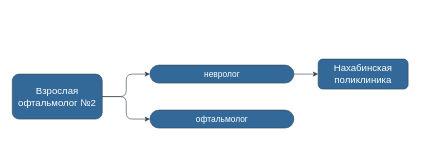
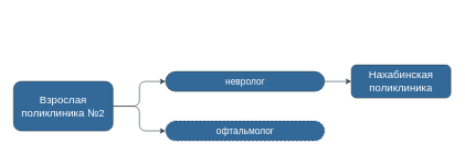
  <mxCell id="0" />
  <mxCell id="1" parent="0" />
  <mxCell id="2" value="&lt;span style=&quot;font-size: 14px&quot;&gt;невролог&lt;/span&gt;" style="rounded=1;whiteSpace=wrap;html=1;arcSize=50;shadow=0;fontColor=#FFFFFF;fillColor=#326999;strokeColor=#314350;" parent="1" vertex="1"><mxGeometry x="249.5" y="108" width="240" height="30" as="geometry" /></mxCell>
- <mxCell id="3" value="&lt;font style=&quot;font-size: 16px&quot;&gt;Взрослая офтальмолог №2&lt;br&gt;&lt;/font&gt;" style="rounded=1;whiteSpace=wrap;html=1;shadow=0;fontColor=#FFFFFF;fillColor=#326999;strokeColor=#314350;" parent="1" vertex="1"><mxGeometry x="20" y="123" width="150" height="75" as="geometry" /></mxCell>
+ <mxCell id="3" value="&lt;font style=&quot;font-size: 16px&quot;&gt;Взрослая поликлиника №2&lt;br&gt;&lt;/font&gt;" style="rounded=1;whiteSpace=wrap;html=1;shadow=0;fontColor=#FFFFFF;fillColor=#326999;strokeColor=#314350;" parent="1" vertex="1"><mxGeometry x="20" y="123" width="150" height="75" as="geometry" /></mxCell>
  <mxCell id="4" value="&lt;font&gt;&lt;font style=&quot;font-size: 16px&quot;&gt;Нахабинская поликлиника&lt;/font&gt;&lt;br&gt;&lt;/font&gt;" style="rounded=1;whiteSpace=wrap;html=1;shadow=0;fontColor=#FFFFFF;fillColor=#326999;strokeColor=#314350;" parent="1" vertex="1"><mxGeometry x="530" y="98" width="150" height="50" as="geometry" /></mxCell>
- <mxCell id="5" value="&lt;span style=&quot;font-size: 14px&quot;&gt;офтальмолог&lt;/span&gt;" style="rounded=1;whiteSpace=wrap;html=1;arcSize=50;shadow=0;fontColor=#FFFFFF;fillColor=#326999;strokeColor=#314350;" parent="1" vertex="1"><mxGeometry x="249.5" y="183" width="240" height="30" as="geometry" /></mxCell>
+ <mxCell id="5" value="&lt;span style=&quot;font-size: 14px&quot;&gt;офтальмолог&lt;/span&gt;" style="rounded=1;whiteSpace=wrap;html=1;arcSize=50;shadow=0;fontColor=#FFFFFF;fillColor=#326999;strokeColor=#314350;dashed=1;" parent="1" vertex="1"><mxGeometry x="249.5" y="183" width="240" height="30" as="geometry" /></mxCell>
  <mxCell id="6" value="" style="edgeStyle=elbowEdgeStyle;elbow=horizontal;endArrow=classic;html=1;entryX=0;entryY=0.5;entryDx=0;entryDy=0;shadow=0;fontColor=#FFFFFF;strokeColor=#314350;exitX=1;exitY=0.5;exitDx=0;exitDy=0;" parent="1" target="4" edge="1" source="2"><mxGeometry width="50" height="50" relative="1" as="geometry"><mxPoint x="530" y="60.5" as="sourcePoint" /><mxPoint x="680" y="220.5" as="targetPoint" /><Array as="points"><mxPoint x="510" y="120.5" /><mxPoint x="550" y="30.5" /><mxPoint x="590" y="20.5" /></Array></mxGeometry></mxCell>
  <mxCell id="7" value="" style="edgeStyle=elbowEdgeStyle;elbow=horizontal;endArrow=classic;html=1;exitX=1;exitY=0.5;exitDx=0;exitDy=0;entryX=0;entryY=0.5;entryDx=0;entryDy=0;shadow=0;fontColor=#FFFFFF;strokeColor=#314350;" parent="1" source="3" target="2" edge="1"><mxGeometry width="50" height="50" relative="1" as="geometry"><mxPoint x="180" y="430.5" as="sourcePoint" /><mxPoint x="230" y="380.5" as="targetPoint" /><Array as="points"><mxPoint x="210" y="141.5" /></Array></mxGeometry></mxCell>
  <mxCell id="8" value="" style="edgeStyle=elbowEdgeStyle;elbow=horizontal;endArrow=classic;html=1;exitX=1;exitY=0.5;exitDx=0;exitDy=0;entryX=0;entryY=0.5;entryDx=0;entryDy=0;shadow=0;fontColor=#FFFFFF;strokeColor=#314350;" parent="1" source="3" target="5" edge="1"><mxGeometry width="50" height="50" relative="1" as="geometry"><mxPoint x="190" y="440.5" as="sourcePoint" /><mxPoint x="240" y="390.5" as="targetPoint" /><Array as="points"><mxPoint x="210" y="178.5" /></Array></mxGeometry></mxCell>
